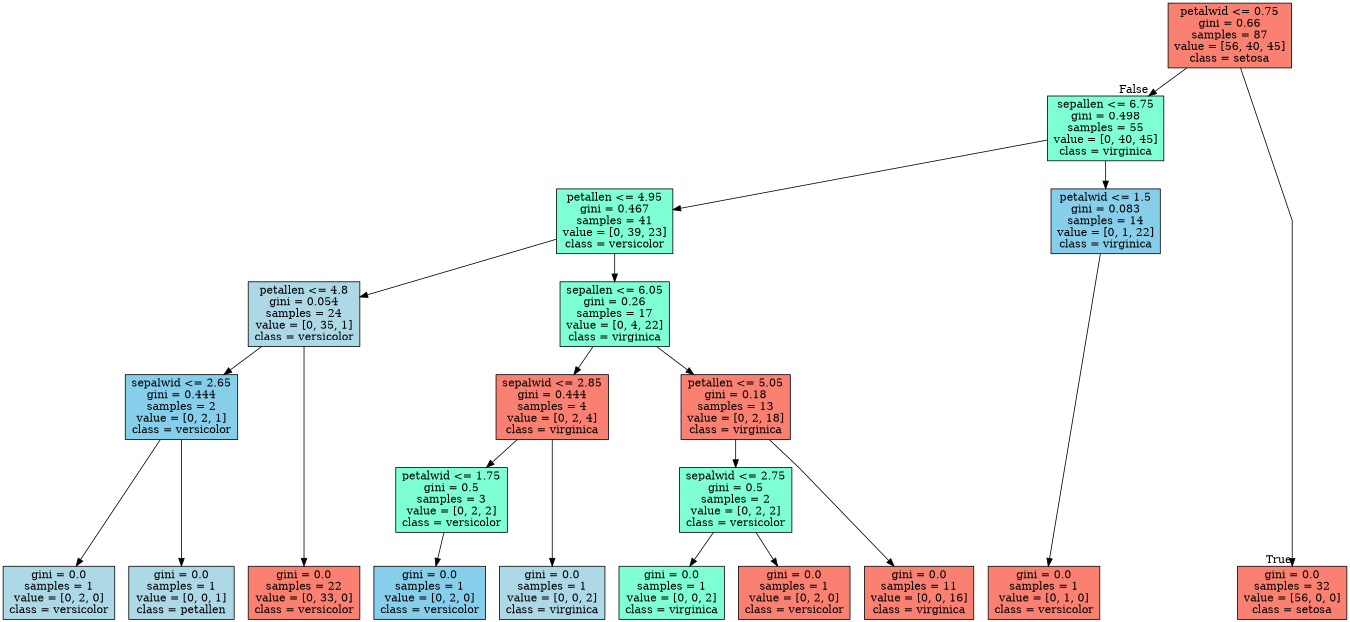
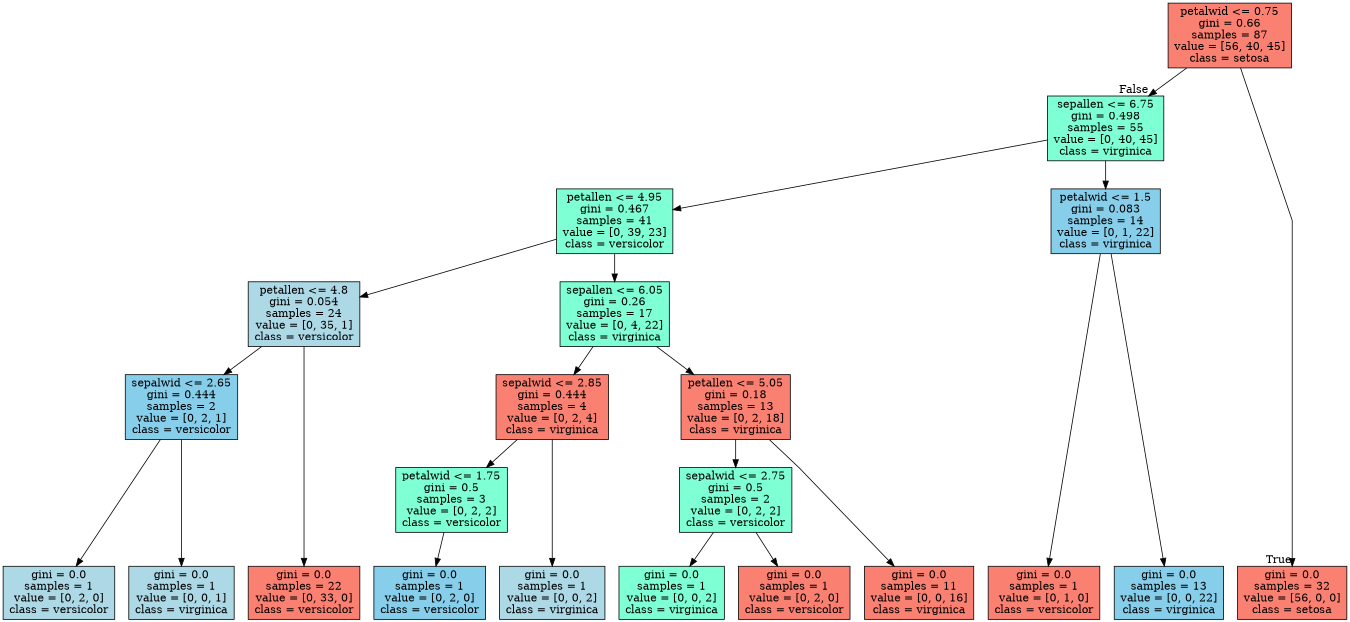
  digraph {
    ranksep=equally
    splines=polyline
    node [color=black fillcolor=salmon shape=box style=filled]
    n1 [label="petalwid <= 0.75\ngini = 0.66\nsamples = 87\nvalue = [56, 40, 45]\nclass = setosa"]
    n2 [fillcolor=aquamarine label="sepallen <= 6.75\ngini = 0.498\nsamples = 55\nvalue = [0, 40, 45]\nclass = virginica"]
    n3 [fillcolor=aquamarine label="petallen <= 4.95\ngini = 0.467\nsamples = 41\nvalue = [0, 39, 23]\nclass = versicolor"]
    n4 [fillcolor=skyblue label="petalwid <= 1.5\ngini = 0.083\nsamples = 14\nvalue = [0, 1, 22]\nclass = virginica"]
    n5 [fillcolor=lightblue label="petallen <= 4.8\ngini = 0.054\nsamples = 24\nvalue = [0, 35, 1]\nclass = versicolor"]
    n6 [fillcolor=aquamarine label="sepallen <= 6.05\ngini = 0.26\nsamples = 17\nvalue = [0, 4, 22]\nclass = virginica"]
    n7 [fillcolor=skyblue label="sepalwid <= 2.65\ngini = 0.444\nsamples = 2\nvalue = [0, 2, 1]\nclass = versicolor"]
    n8 [label="sepalwid <= 2.85\ngini = 0.444\nsamples = 4\nvalue = [0, 2, 4]\nclass = virginica"]
    n9 [label="petallen <= 5.05\ngini = 0.18\nsamples = 13\nvalue = [0, 2, 18]\nclass = virginica"]
    n10 [fillcolor=aquamarine label="petalwid <= 1.75\ngini = 0.5\nsamples = 3\nvalue = [0, 2, 2]\nclass = versicolor"]
    n11 [fillcolor=aquamarine label="sepalwid <= 2.75\ngini = 0.5\nsamples = 2\nvalue = [0, 2, 2]\nclass = versicolor"]
    n12 [label="gini = 0.0\nsamples = 32\nvalue = [56, 0, 0]\nclass = setosa"]
    n13 [label="gini = 0.0\nsamples = 22\nvalue = [0, 33, 0]\nclass = versicolor"]
    n14 [fillcolor=lightblue label="gini = 0.0\nsamples = 1\nvalue = [0, 2, 0]\nclass = versicolor"]
-   n15 [fillcolor=lightblue label="gini = 0.0\nsamples = 1\nvalue = [0, 0, 1]\nclass = petallen"]
+   n15 [fillcolor=lightblue label="gini = 0.0\nsamples = 1\nvalue = [0, 0, 1]\nclass = virginica"]
    n16 [fillcolor=skyblue label="gini = 0.0\nsamples = 1\nvalue = [0, 2, 0]\nclass = versicolor"]
    n17 [fillcolor=lightblue label="gini = 0.0\nsamples = 1\nvalue = [0, 0, 2]\nclass = virginica"]
    n18 [fillcolor=aquamarine label="gini = 0.0\nsamples = 1\nvalue = [0, 0, 2]\nclass = virginica"]
    n19 [label="gini = 0.0\nsamples = 1\nvalue = [0, 2, 0]\nclass = versicolor"]
    n20 [label="gini = 0.0\nsamples = 11\nvalue = [0, 0, 16]\nclass = virginica"]
    n21 [label="gini = 0.0\nsamples = 1\nvalue = [0, 1, 0]\nclass = versicolor"]
+   n22 [fillcolor=skyblue label="gini = 0.0\nsamples = 13\nvalue = [0, 0, 22]\nclass = virginica"]
    subgraph sub_1 {
      rank=same
      n1
    }
    subgraph sub_2 {
      rank=same
      n2
    }
    subgraph sub_3 {
      rank=same
      n3
      n4
    }
    subgraph sub_4 {
      rank=same
      n5
      n6
    }
    subgraph sub_5 {
      rank=same
      n7
      n8
      n9
    }
    subgraph sub_6 {
      rank=same
      n10
      n11
    }
    subgraph sub_7 {
      rank=same
      n12
      n13
      n14
      n15
      n16
      n17
      n18
      n19
      n20
      n21
+     n22
    }
    n1 -> n2 [headlabel=False labelangle=-45 labeldistance=2.5]
    n1 -> n12 [headlabel=True labelangle=45 labeldistance=2.5]
    n2 -> n3
    n2 -> n4
    n3 -> n5
    n3 -> n6
    n4 -> n21
+   n4 -> n22
    n5 -> n7
    n5 -> n13
    n6 -> n8
    n6 -> n9
    n7 -> n14
    n7 -> n15
    n8 -> n10
    n8 -> n17
    n9 -> n11
    n9 -> n20
    n10 -> n16
    n11 -> n18
    n11 -> n19
  }
